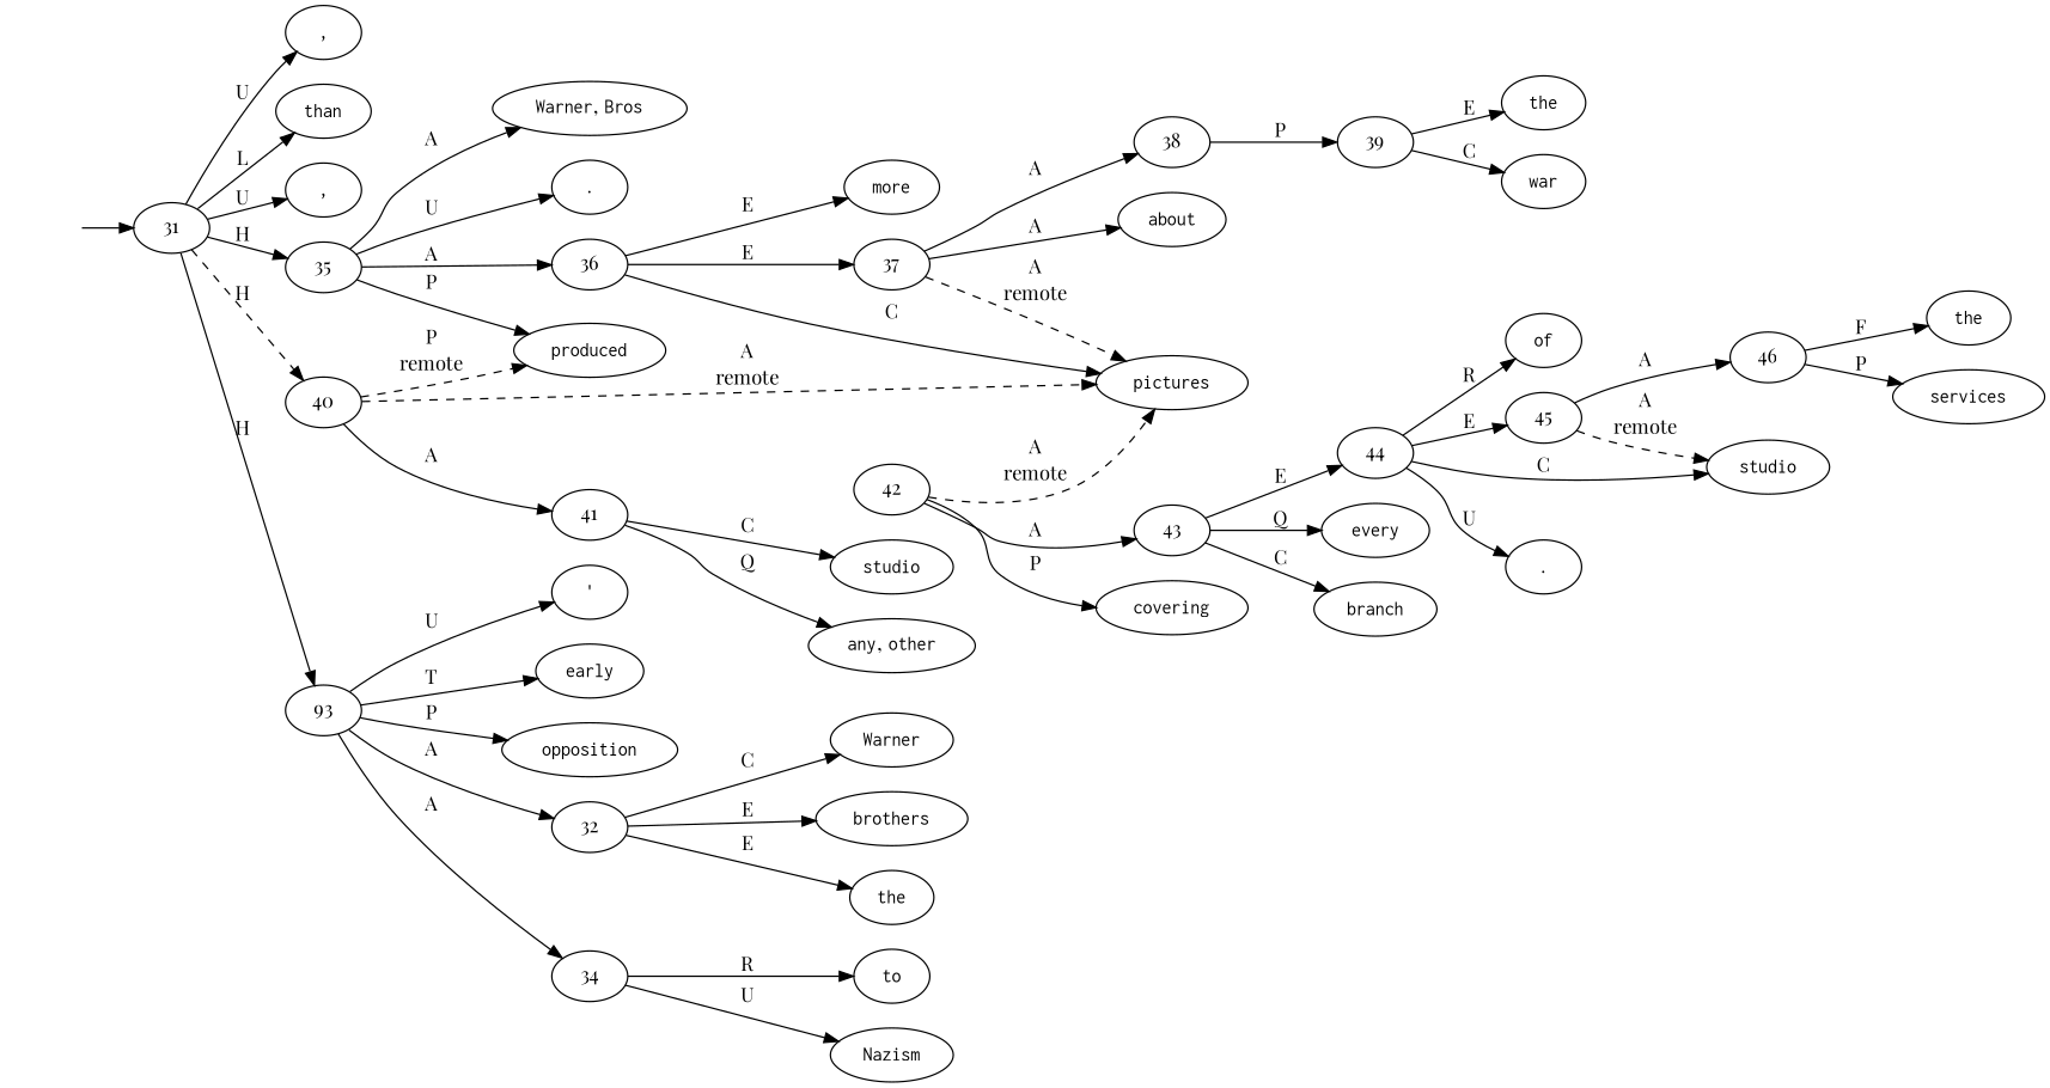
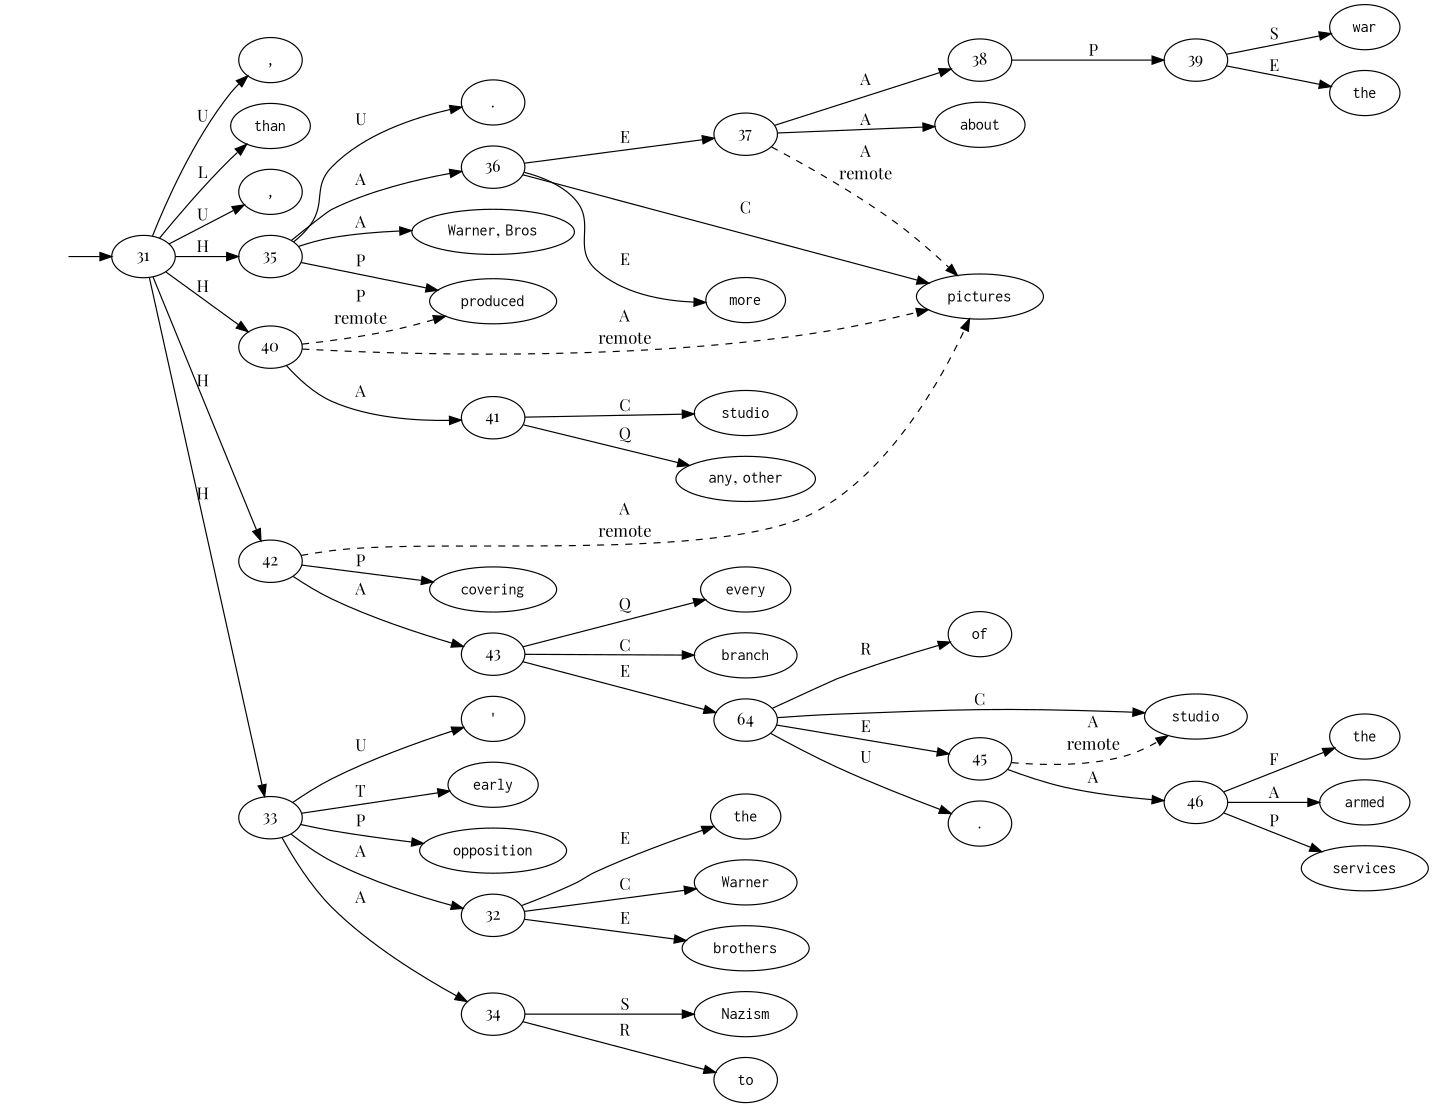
  digraph {
    fontname="Playfair Display"
    rankdir=LR
    node [fontname="Playfair Display" shape=oval]
    edge [fontname="Playfair Display"]
    top [style=invis shape=""]
    31 [shape=""]
    n3 [label=<<table align="center" border="0" cellspacing="0"><tr><td colspan="2"><font face="Courier">,</font></td></tr></table>>]
    n4 [label=<<table align="center" border="0" cellspacing="0"><tr><td colspan="2"><font face="Courier">than</font></td></tr></table>>]
    n5 [label=<<table align="center" border="0" cellspacing="0"><tr><td colspan="2"><font face="Courier">,</font></td></tr></table>>]
    35 [shape=""]
-   33 [label=93 shape=""]
+   33 [shape=""]
    42 [shape=""]
    40 [shape=""]
    n10 [label=<<table align="center" border="0" cellspacing="0"><tr><td colspan="2"><font face="Courier">Warner</font>,&nbsp;<font face="Courier">Bros</font></td></tr></table>>]
    n11 [label=<<table align="center" border="0" cellspacing="0"><tr><td colspan="2"><font face="Courier">.</font></td></tr></table>>]
    n12 [label=<<table align="center" border="0" cellspacing="0"><tr><td colspan="2"><font face="Courier">produced</font></td></tr></table>>]
    36 [shape=""]
    n14 [label=<<table align="center" border="0" cellspacing="0"><tr><td colspan="2"><font face="Courier">&#x27;</font></td></tr></table>>]
    n15 [label=<<table align="center" border="0" cellspacing="0"><tr><td colspan="2"><font face="Courier">early</font></td></tr></table>>]
    n16 [label=<<table align="center" border="0" cellspacing="0"><tr><td colspan="2"><font face="Courier">opposition</font></td></tr></table>>]
    32 [shape=""]
    34 [shape=""]
    n19 [label=<<table align="center" border="0" cellspacing="0"><tr><td colspan="2"><font face="Courier">pictures</font></td></tr></table>>]
    n20 [label=<<table align="center" border="0" cellspacing="0"><tr><td colspan="2"><font face="Courier">covering</font></td></tr></table>>]
    43 [shape=""]
    41 [shape=""]
    n23 [label=<<table align="center" border="0" cellspacing="0"><tr><td colspan="2"><font face="Courier">the</font></td></tr></table>>]
    n24 [label=<<table align="center" border="0" cellspacing="0"><tr><td colspan="2"><font face="Courier">Warner</font></td></tr></table>>]
    n25 [label=<<table align="center" border="0" cellspacing="0"><tr><td colspan="2"><font face="Courier">brothers</font></td></tr></table>>]
    n26 [label=<<table align="center" border="0" cellspacing="0"><tr><td colspan="2"><font face="Courier">to</font></td></tr></table>>]
    n27 [label=<<table align="center" border="0" cellspacing="0"><tr><td colspan="2"><font face="Courier">Nazism</font></td></tr></table>>]
    n28 [label=<<table align="center" border="0" cellspacing="0"><tr><td colspan="2"><font face="Courier">more</font></td></tr></table>>]
    n29 [label=<<table align="center" border="0" cellspacing="0"><tr><td colspan="2"><font face="Courier">about</font></td></tr></table>>]
    n30 [label=<<table align="center" border="0" cellspacing="0"><tr><td colspan="2"><font face="Courier">the</font></td></tr></table>>]
    n31 [label=<<table align="center" border="0" cellspacing="0"><tr><td colspan="2"><font face="Courier">war</font></td></tr></table>>]
    n32 [label=<<table align="center" border="0" cellspacing="0"><tr><td colspan="2"><font face="Courier">any</font>,&nbsp;<font face="Courier">other</font></td></tr></table>>]
    n33 [label=<<table align="center" border="0" cellspacing="0"><tr><td colspan="2"><font face="Courier">studio</font></td></tr></table>>]
    n34 [label=<<table align="center" border="0" cellspacing="0"><tr><td colspan="2"><font face="Courier">every</font></td></tr></table>>]
    n35 [label=<<table align="center" border="0" cellspacing="0"><tr><td colspan="2"><font face="Courier">branch</font></td></tr></table>>]
    n36 [label=<<table align="center" border="0" cellspacing="0"><tr><td colspan="2"><font face="Courier">of</font></td></tr></table>>]
    n37 [label=<<table align="center" border="0" cellspacing="0"><tr><td colspan="2"><font face="Courier">the</font></td></tr></table>>]
+   n38 [label=<<table align="center" border="0" cellspacing="0"><tr><td colspan="2"><font face="Courier">armed</font></td></tr></table>>]
    n39 [label=<<table align="center" border="0" cellspacing="0"><tr><td colspan="2"><font face="Courier">services</font></td></tr></table>>]
    n40 [label=<<table align="center" border="0" cellspacing="0"><tr><td colspan="2"><font face="Courier">studio</font></td></tr></table>>]
    n41 [label=<<table align="center" border="0" cellspacing="0"><tr><td colspan="2"><font face="Courier">.</font></td></tr></table>>]
    37 [shape=""]
-   44 [shape=""]
+   44 [label=64 shape=""]
    38 [shape=""]
    39 [shape=""]
    45 [shape=""]
    46 [shape=""]
    top -> 31
    31 -> n3 [label=U]
    31 -> n4 [label=L]
    31 -> n5 [label=U]
    31 -> 35 [label=H]
    31 -> 33 [label=H]
-   31 -> 40 [label=H style=dashed]
+   31 -> 42 [label=H]
+   31 -> 40 [label=H]
    35 -> n10 [label=A]
    35 -> n11 [label=U]
    35 -> n12 [label=P]
    35 -> 36 [label=A]
    33 -> n14 [label=U]
    33 -> n15 [label=T]
    33 -> n16 [label=P]
    33 -> 32 [label=A]
    33 -> 34 [label=A]
    42 -> n19 [label=<<table align="center" border="0" cellspacing="0"><tr><td colspan="1">A</td></tr><tr><td>remote</td></tr></table>> style=dashed]
    42 -> n20 [label=P]
    42 -> 43 [label=A]
    40 -> n12 [label=<<table align="center" border="0" cellspacing="0"><tr><td colspan="1">P</td></tr><tr><td>remote</td></tr></table>> style=dashed]
    40 -> n19 [label=<<table align="center" border="0" cellspacing="0"><tr><td colspan="1">A</td></tr><tr><td>remote</td></tr></table>> style=dashed]
    40 -> 41 [label=A]
    36 -> n19 [label=C]
    36 -> n28 [label=E]
    36 -> 37 [label=E]
    32 -> n23 [label=E]
    32 -> n24 [label=C]
    32 -> n25 [label=E]
    34 -> n26 [label=R]
-   34 -> n27 [label=U]
+   34 -> n27 [label=S]
    43 -> n34 [label=Q]
    43 -> n35 [label=C]
    43 -> 44 [label=E]
    41 -> n32 [label=Q]
    41 -> n33 [label=C]
    37 -> n19 [label=<<table align="center" border="0" cellspacing="0"><tr><td colspan="1">A</td></tr><tr><td>remote</td></tr></table>> style=dashed]
    37 -> n29 [label=A]
    37 -> 38 [label=A]
    44 -> n36 [label=R]
    44 -> n40 [label=C]
    44 -> n41 [label=U]
    44 -> 45 [label=E]
    38 -> 39 [label=P]
    39 -> n30 [label=E]
-   39 -> n31 [label=C]
+   39 -> n31 [label=S]
    45 -> n40 [label=<<table align="center" border="0" cellspacing="0"><tr><td colspan="1">A</td></tr><tr><td>remote</td></tr></table>> style=dashed]
    45 -> 46 [label=A]
    46 -> n37 [label=F]
+   46 -> n38 [label=A]
    46 -> n39 [label=P]
  }
